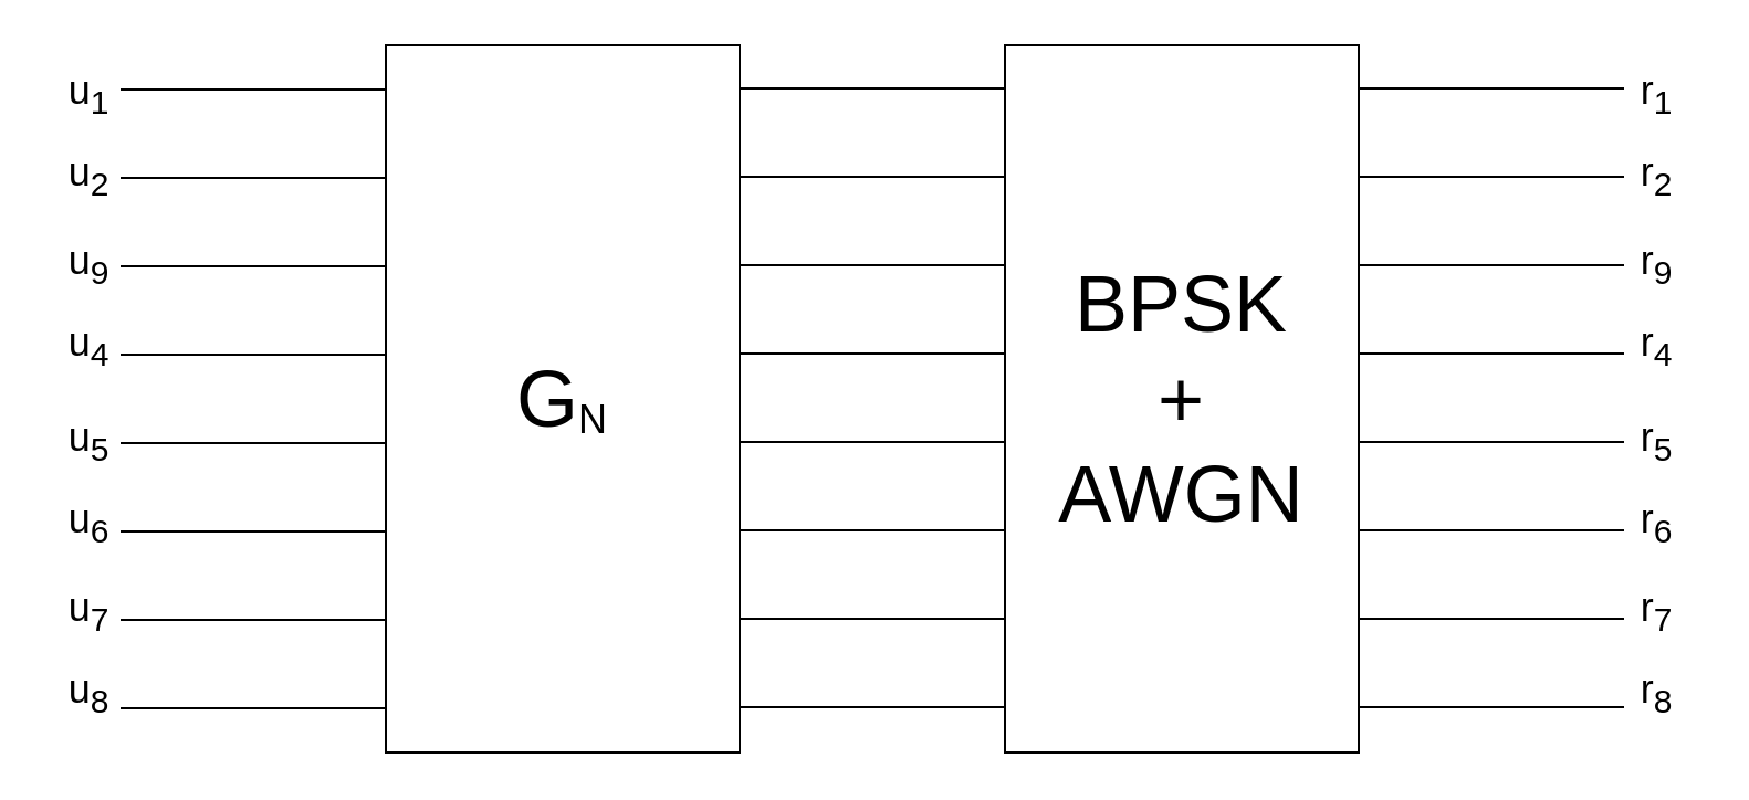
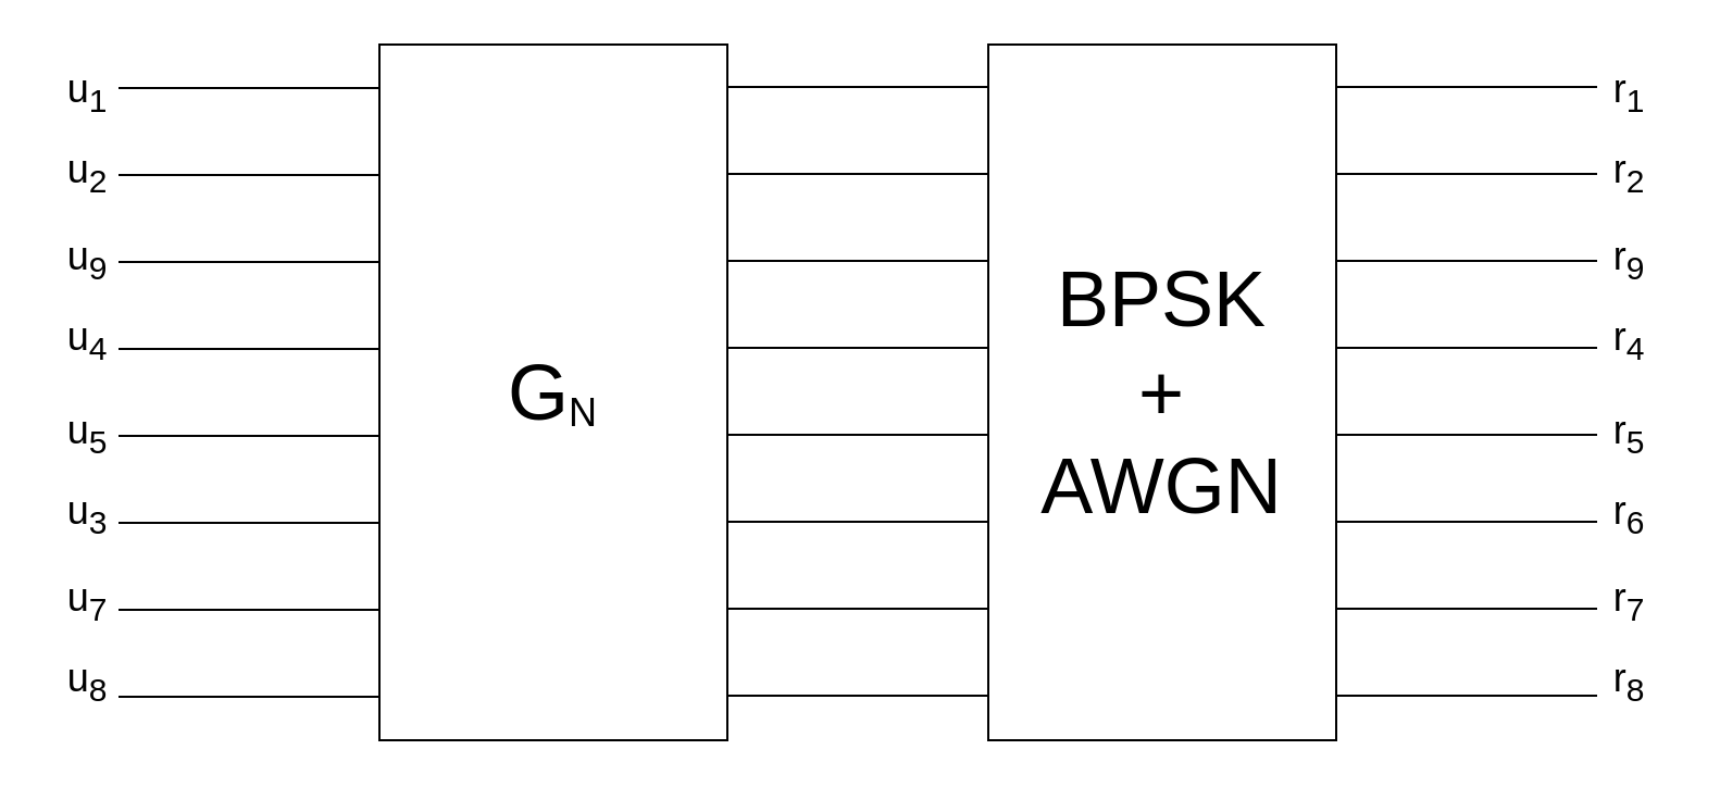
  <mxCell id="0" />
  <mxCell id="1" parent="0" />
  <mxCell id="2" value="&lt;font&gt;&lt;span style=&quot;font-size: 36px&quot;&gt;G&lt;/span&gt;&lt;sub&gt;&lt;font style=&quot;font-size: 18px&quot;&gt;N&lt;/font&gt;&lt;/sub&gt;&lt;/font&gt;" style="rounded=0;whiteSpace=wrap;html=1;fillColor=none;" vertex="1" parent="1"><mxGeometry x="174" y="20" width="160" height="320" as="geometry" /></mxCell>
  <mxCell id="3" value="" style="endArrow=none;html=1;" edge="1" parent="1"><mxGeometry width="50" height="50" relative="1" as="geometry"><mxPoint x="54" y="40" as="sourcePoint" /><mxPoint x="174" y="40" as="targetPoint" /></mxGeometry></mxCell>
  <mxCell id="4" value="" style="endArrow=none;html=1;" edge="1" parent="1"><mxGeometry width="50" height="50" relative="1" as="geometry"><mxPoint x="54" y="80" as="sourcePoint" /><mxPoint x="174" y="80" as="targetPoint" /></mxGeometry></mxCell>
  <mxCell id="5" value="" style="endArrow=none;html=1;" edge="1" parent="1"><mxGeometry width="50" height="50" relative="1" as="geometry"><mxPoint x="54" y="120" as="sourcePoint" /><mxPoint x="174" y="120" as="targetPoint" /></mxGeometry></mxCell>
  <mxCell id="6" value="" style="endArrow=none;html=1;" edge="1" parent="1"><mxGeometry width="50" height="50" relative="1" as="geometry"><mxPoint x="54" y="160" as="sourcePoint" /><mxPoint x="174" y="160" as="targetPoint" /></mxGeometry></mxCell>
  <mxCell id="7" value="" style="endArrow=none;html=1;" edge="1" parent="1"><mxGeometry width="50" height="50" relative="1" as="geometry"><mxPoint x="54" y="200" as="sourcePoint" /><mxPoint x="174" y="200" as="targetPoint" /></mxGeometry></mxCell>
  <mxCell id="8" value="" style="endArrow=none;html=1;" edge="1" parent="1"><mxGeometry width="50" height="50" relative="1" as="geometry"><mxPoint x="54" y="240" as="sourcePoint" /><mxPoint x="174" y="240" as="targetPoint" /></mxGeometry></mxCell>
  <mxCell id="9" value="" style="endArrow=none;html=1;" edge="1" parent="1"><mxGeometry width="50" height="50" relative="1" as="geometry"><mxPoint x="54" y="280" as="sourcePoint" /><mxPoint x="174" y="280" as="targetPoint" /></mxGeometry></mxCell>
  <mxCell id="10" value="" style="endArrow=none;html=1;" edge="1" parent="1"><mxGeometry width="50" height="50" relative="1" as="geometry"><mxPoint x="54" y="320" as="sourcePoint" /><mxPoint x="174" y="320" as="targetPoint" /></mxGeometry></mxCell>
  <mxCell id="11" value="" style="endArrow=none;html=1;" edge="1" parent="1"><mxGeometry width="50" height="50" relative="1" as="geometry"><mxPoint x="334" y="39.5" as="sourcePoint" /><mxPoint x="454" y="39.5" as="targetPoint" /></mxGeometry></mxCell>
  <mxCell id="12" value="" style="endArrow=none;html=1;" edge="1" parent="1"><mxGeometry width="50" height="50" relative="1" as="geometry"><mxPoint x="334" y="79.5" as="sourcePoint" /><mxPoint x="454" y="79.5" as="targetPoint" /></mxGeometry></mxCell>
  <mxCell id="13" value="" style="endArrow=none;html=1;" edge="1" parent="1"><mxGeometry width="50" height="50" relative="1" as="geometry"><mxPoint x="334" y="119.5" as="sourcePoint" /><mxPoint x="454" y="119.5" as="targetPoint" /></mxGeometry></mxCell>
  <mxCell id="14" value="" style="endArrow=none;html=1;" edge="1" parent="1"><mxGeometry width="50" height="50" relative="1" as="geometry"><mxPoint x="334" y="159.5" as="sourcePoint" /><mxPoint x="454" y="159.5" as="targetPoint" /></mxGeometry></mxCell>
  <mxCell id="15" value="" style="endArrow=none;html=1;" edge="1" parent="1"><mxGeometry width="50" height="50" relative="1" as="geometry"><mxPoint x="334" y="199.5" as="sourcePoint" /><mxPoint x="454" y="199.5" as="targetPoint" /></mxGeometry></mxCell>
  <mxCell id="16" value="" style="endArrow=none;html=1;" edge="1" parent="1"><mxGeometry width="50" height="50" relative="1" as="geometry"><mxPoint x="334" y="239.5" as="sourcePoint" /><mxPoint x="454" y="239.5" as="targetPoint" /></mxGeometry></mxCell>
  <mxCell id="17" value="" style="endArrow=none;html=1;" edge="1" parent="1"><mxGeometry width="50" height="50" relative="1" as="geometry"><mxPoint x="334" y="279.5" as="sourcePoint" /><mxPoint x="454" y="279.5" as="targetPoint" /></mxGeometry></mxCell>
  <mxCell id="18" value="" style="endArrow=none;html=1;" edge="1" parent="1"><mxGeometry width="50" height="50" relative="1" as="geometry"><mxPoint x="334" y="319.5" as="sourcePoint" /><mxPoint x="454" y="319.5" as="targetPoint" /></mxGeometry></mxCell>
  <mxCell id="19" value="&lt;font style=&quot;font-size: 36px&quot;&gt;BPSK&lt;br&gt;+&lt;br&gt;AWGN&lt;/font&gt;" style="rounded=0;whiteSpace=wrap;html=1;fillColor=none;" vertex="1" parent="1"><mxGeometry x="454" y="20" width="160" height="320" as="geometry" /></mxCell>
  <mxCell id="20" value="" style="endArrow=none;html=1;" edge="1" parent="1"><mxGeometry width="50" height="50" relative="1" as="geometry"><mxPoint x="614" y="39.5" as="sourcePoint" /><mxPoint x="734" y="39.5" as="targetPoint" /></mxGeometry></mxCell>
  <mxCell id="21" value="" style="endArrow=none;html=1;" edge="1" parent="1"><mxGeometry width="50" height="50" relative="1" as="geometry"><mxPoint x="614" y="79.5" as="sourcePoint" /><mxPoint x="734" y="79.5" as="targetPoint" /></mxGeometry></mxCell>
  <mxCell id="22" value="" style="endArrow=none;html=1;" edge="1" parent="1"><mxGeometry width="50" height="50" relative="1" as="geometry"><mxPoint x="614" y="119.5" as="sourcePoint" /><mxPoint x="734" y="119.5" as="targetPoint" /></mxGeometry></mxCell>
  <mxCell id="23" value="" style="endArrow=none;html=1;" edge="1" parent="1"><mxGeometry width="50" height="50" relative="1" as="geometry"><mxPoint x="614" y="159.5" as="sourcePoint" /><mxPoint x="734" y="159.5" as="targetPoint" /></mxGeometry></mxCell>
  <mxCell id="24" value="" style="endArrow=none;html=1;" edge="1" parent="1"><mxGeometry width="50" height="50" relative="1" as="geometry"><mxPoint x="614" y="199.5" as="sourcePoint" /><mxPoint x="734" y="199.5" as="targetPoint" /></mxGeometry></mxCell>
  <mxCell id="25" value="" style="endArrow=none;html=1;" edge="1" parent="1"><mxGeometry width="50" height="50" relative="1" as="geometry"><mxPoint x="614" y="239.5" as="sourcePoint" /><mxPoint x="734" y="239.5" as="targetPoint" /></mxGeometry></mxCell>
  <mxCell id="26" value="" style="endArrow=none;html=1;" edge="1" parent="1"><mxGeometry width="50" height="50" relative="1" as="geometry"><mxPoint x="614" y="279.5" as="sourcePoint" /><mxPoint x="734" y="279.5" as="targetPoint" /></mxGeometry></mxCell>
  <mxCell id="27" value="" style="endArrow=none;html=1;" edge="1" parent="1"><mxGeometry width="50" height="50" relative="1" as="geometry"><mxPoint x="614" y="319.5" as="sourcePoint" /><mxPoint x="734" y="319.5" as="targetPoint" /></mxGeometry></mxCell>
  <mxCell id="28" value="&lt;font style=&quot;font-size: 18px&quot;&gt;u&lt;sub&gt;1&lt;/sub&gt;&lt;/font&gt;" style="text;html=1;strokeColor=none;fillColor=none;align=center;verticalAlign=middle;whiteSpace=wrap;rounded=0;" vertex="1" parent="1"><mxGeometry x="20" y="33" width="40" height="20" as="geometry" /></mxCell>
  <mxCell id="29" value="&lt;font style=&quot;font-size: 18px&quot;&gt;u&lt;sub&gt;2&lt;/sub&gt;&lt;/font&gt;" style="text;html=1;strokeColor=none;fillColor=none;align=center;verticalAlign=middle;whiteSpace=wrap;rounded=0;" vertex="1" parent="1"><mxGeometry x="20" y="70" width="40" height="20" as="geometry" /></mxCell>
  <mxCell id="30" value="&lt;font style=&quot;font-size: 18px&quot;&gt;u&lt;sub&gt;9&lt;/sub&gt;&lt;/font&gt;" style="text;html=1;strokeColor=none;fillColor=none;align=center;verticalAlign=middle;whiteSpace=wrap;rounded=0;" vertex="1" parent="1"><mxGeometry x="20" y="110" width="40" height="20" as="geometry" /></mxCell>
  <mxCell id="31" value="&lt;font style=&quot;font-size: 18px&quot;&gt;u&lt;sub&gt;4&lt;/sub&gt;&lt;/font&gt;" style="text;html=1;strokeColor=none;fillColor=none;align=center;verticalAlign=middle;whiteSpace=wrap;rounded=0;" vertex="1" parent="1"><mxGeometry x="20" y="147" width="40" height="20" as="geometry" /></mxCell>
  <mxCell id="32" value="&lt;font style=&quot;font-size: 18px&quot;&gt;u&lt;sub&gt;5&lt;/sub&gt;&lt;/font&gt;" style="text;html=1;strokeColor=none;fillColor=none;align=center;verticalAlign=middle;whiteSpace=wrap;rounded=0;" vertex="1" parent="1"><mxGeometry x="20" y="190" width="40" height="20" as="geometry" /></mxCell>
- <mxCell id="33" value="&lt;font style=&quot;font-size: 18px&quot;&gt;u&lt;sub&gt;6&lt;br&gt;&lt;/sub&gt;&lt;/font&gt;" style="text;html=1;strokeColor=none;fillColor=none;align=center;verticalAlign=middle;whiteSpace=wrap;rounded=0;" vertex="1" parent="1"><mxGeometry x="20" y="227" width="40" height="20" as="geometry" /></mxCell>
+ <mxCell id="33" value="&lt;font style=&quot;font-size: 18px&quot;&gt;u&lt;sub&gt;3&lt;br&gt;&lt;/sub&gt;&lt;/font&gt;" style="text;html=1;strokeColor=none;fillColor=none;align=center;verticalAlign=middle;whiteSpace=wrap;rounded=0;" vertex="1" parent="1"><mxGeometry x="20" y="227" width="40" height="20" as="geometry" /></mxCell>
  <mxCell id="34" value="&lt;font style=&quot;font-size: 18px&quot;&gt;u&lt;sub&gt;7&lt;/sub&gt;&lt;/font&gt;" style="text;html=1;strokeColor=none;fillColor=none;align=center;verticalAlign=middle;whiteSpace=wrap;rounded=0;" vertex="1" parent="1"><mxGeometry x="20" y="267" width="40" height="20" as="geometry" /></mxCell>
  <mxCell id="35" value="&lt;font style=&quot;font-size: 18px&quot;&gt;u&lt;sub&gt;8&lt;/sub&gt;&lt;/font&gt;" style="text;html=1;strokeColor=none;fillColor=none;align=center;verticalAlign=middle;whiteSpace=wrap;rounded=0;" vertex="1" parent="1"><mxGeometry x="20" y="304" width="40" height="20" as="geometry" /></mxCell>
  <mxCell id="36" value="&lt;font style=&quot;font-size: 18px&quot;&gt;r&lt;sub&gt;1&lt;/sub&gt;&lt;/font&gt;" style="text;html=1;strokeColor=none;fillColor=none;align=center;verticalAlign=middle;whiteSpace=wrap;rounded=0;" vertex="1" parent="1"><mxGeometry x="729" y="33" width="40" height="20" as="geometry" /></mxCell>
  <mxCell id="37" value="&lt;font style=&quot;font-size: 18px&quot;&gt;r&lt;sub&gt;2&lt;/sub&gt;&lt;/font&gt;" style="text;html=1;strokeColor=none;fillColor=none;align=center;verticalAlign=middle;whiteSpace=wrap;rounded=0;" vertex="1" parent="1"><mxGeometry x="729" y="70" width="40" height="20" as="geometry" /></mxCell>
  <mxCell id="38" value="&lt;font style=&quot;font-size: 18px&quot;&gt;r&lt;sub&gt;9&lt;/sub&gt;&lt;/font&gt;" style="text;html=1;strokeColor=none;fillColor=none;align=center;verticalAlign=middle;whiteSpace=wrap;rounded=0;" vertex="1" parent="1"><mxGeometry x="729" y="110" width="40" height="20" as="geometry" /></mxCell>
  <mxCell id="39" value="&lt;font style=&quot;font-size: 18px&quot;&gt;r&lt;sub&gt;4&lt;/sub&gt;&lt;/font&gt;" style="text;html=1;strokeColor=none;fillColor=none;align=center;verticalAlign=middle;whiteSpace=wrap;rounded=0;" vertex="1" parent="1"><mxGeometry x="729" y="147" width="40" height="20" as="geometry" /></mxCell>
  <mxCell id="40" value="&lt;font style=&quot;font-size: 18px&quot;&gt;r&lt;sub&gt;5&lt;/sub&gt;&lt;/font&gt;" style="text;html=1;strokeColor=none;fillColor=none;align=center;verticalAlign=middle;whiteSpace=wrap;rounded=0;" vertex="1" parent="1"><mxGeometry x="729" y="190" width="40" height="20" as="geometry" /></mxCell>
  <mxCell id="41" value="&lt;font style=&quot;font-size: 18px&quot;&gt;r&lt;sub&gt;6&lt;br&gt;&lt;/sub&gt;&lt;/font&gt;" style="text;html=1;strokeColor=none;fillColor=none;align=center;verticalAlign=middle;whiteSpace=wrap;rounded=0;" vertex="1" parent="1"><mxGeometry x="729" y="227" width="40" height="20" as="geometry" /></mxCell>
  <mxCell id="42" value="&lt;font style=&quot;font-size: 18px&quot;&gt;r&lt;sub&gt;7&lt;/sub&gt;&lt;/font&gt;" style="text;html=1;strokeColor=none;fillColor=none;align=center;verticalAlign=middle;whiteSpace=wrap;rounded=0;" vertex="1" parent="1"><mxGeometry x="729" y="267" width="40" height="20" as="geometry" /></mxCell>
  <mxCell id="43" value="&lt;font style=&quot;font-size: 18px&quot;&gt;r&lt;sub&gt;8&lt;/sub&gt;&lt;/font&gt;" style="text;html=1;strokeColor=none;fillColor=none;align=center;verticalAlign=middle;whiteSpace=wrap;rounded=0;" vertex="1" parent="1"><mxGeometry x="729" y="304" width="40" height="20" as="geometry" /></mxCell>
